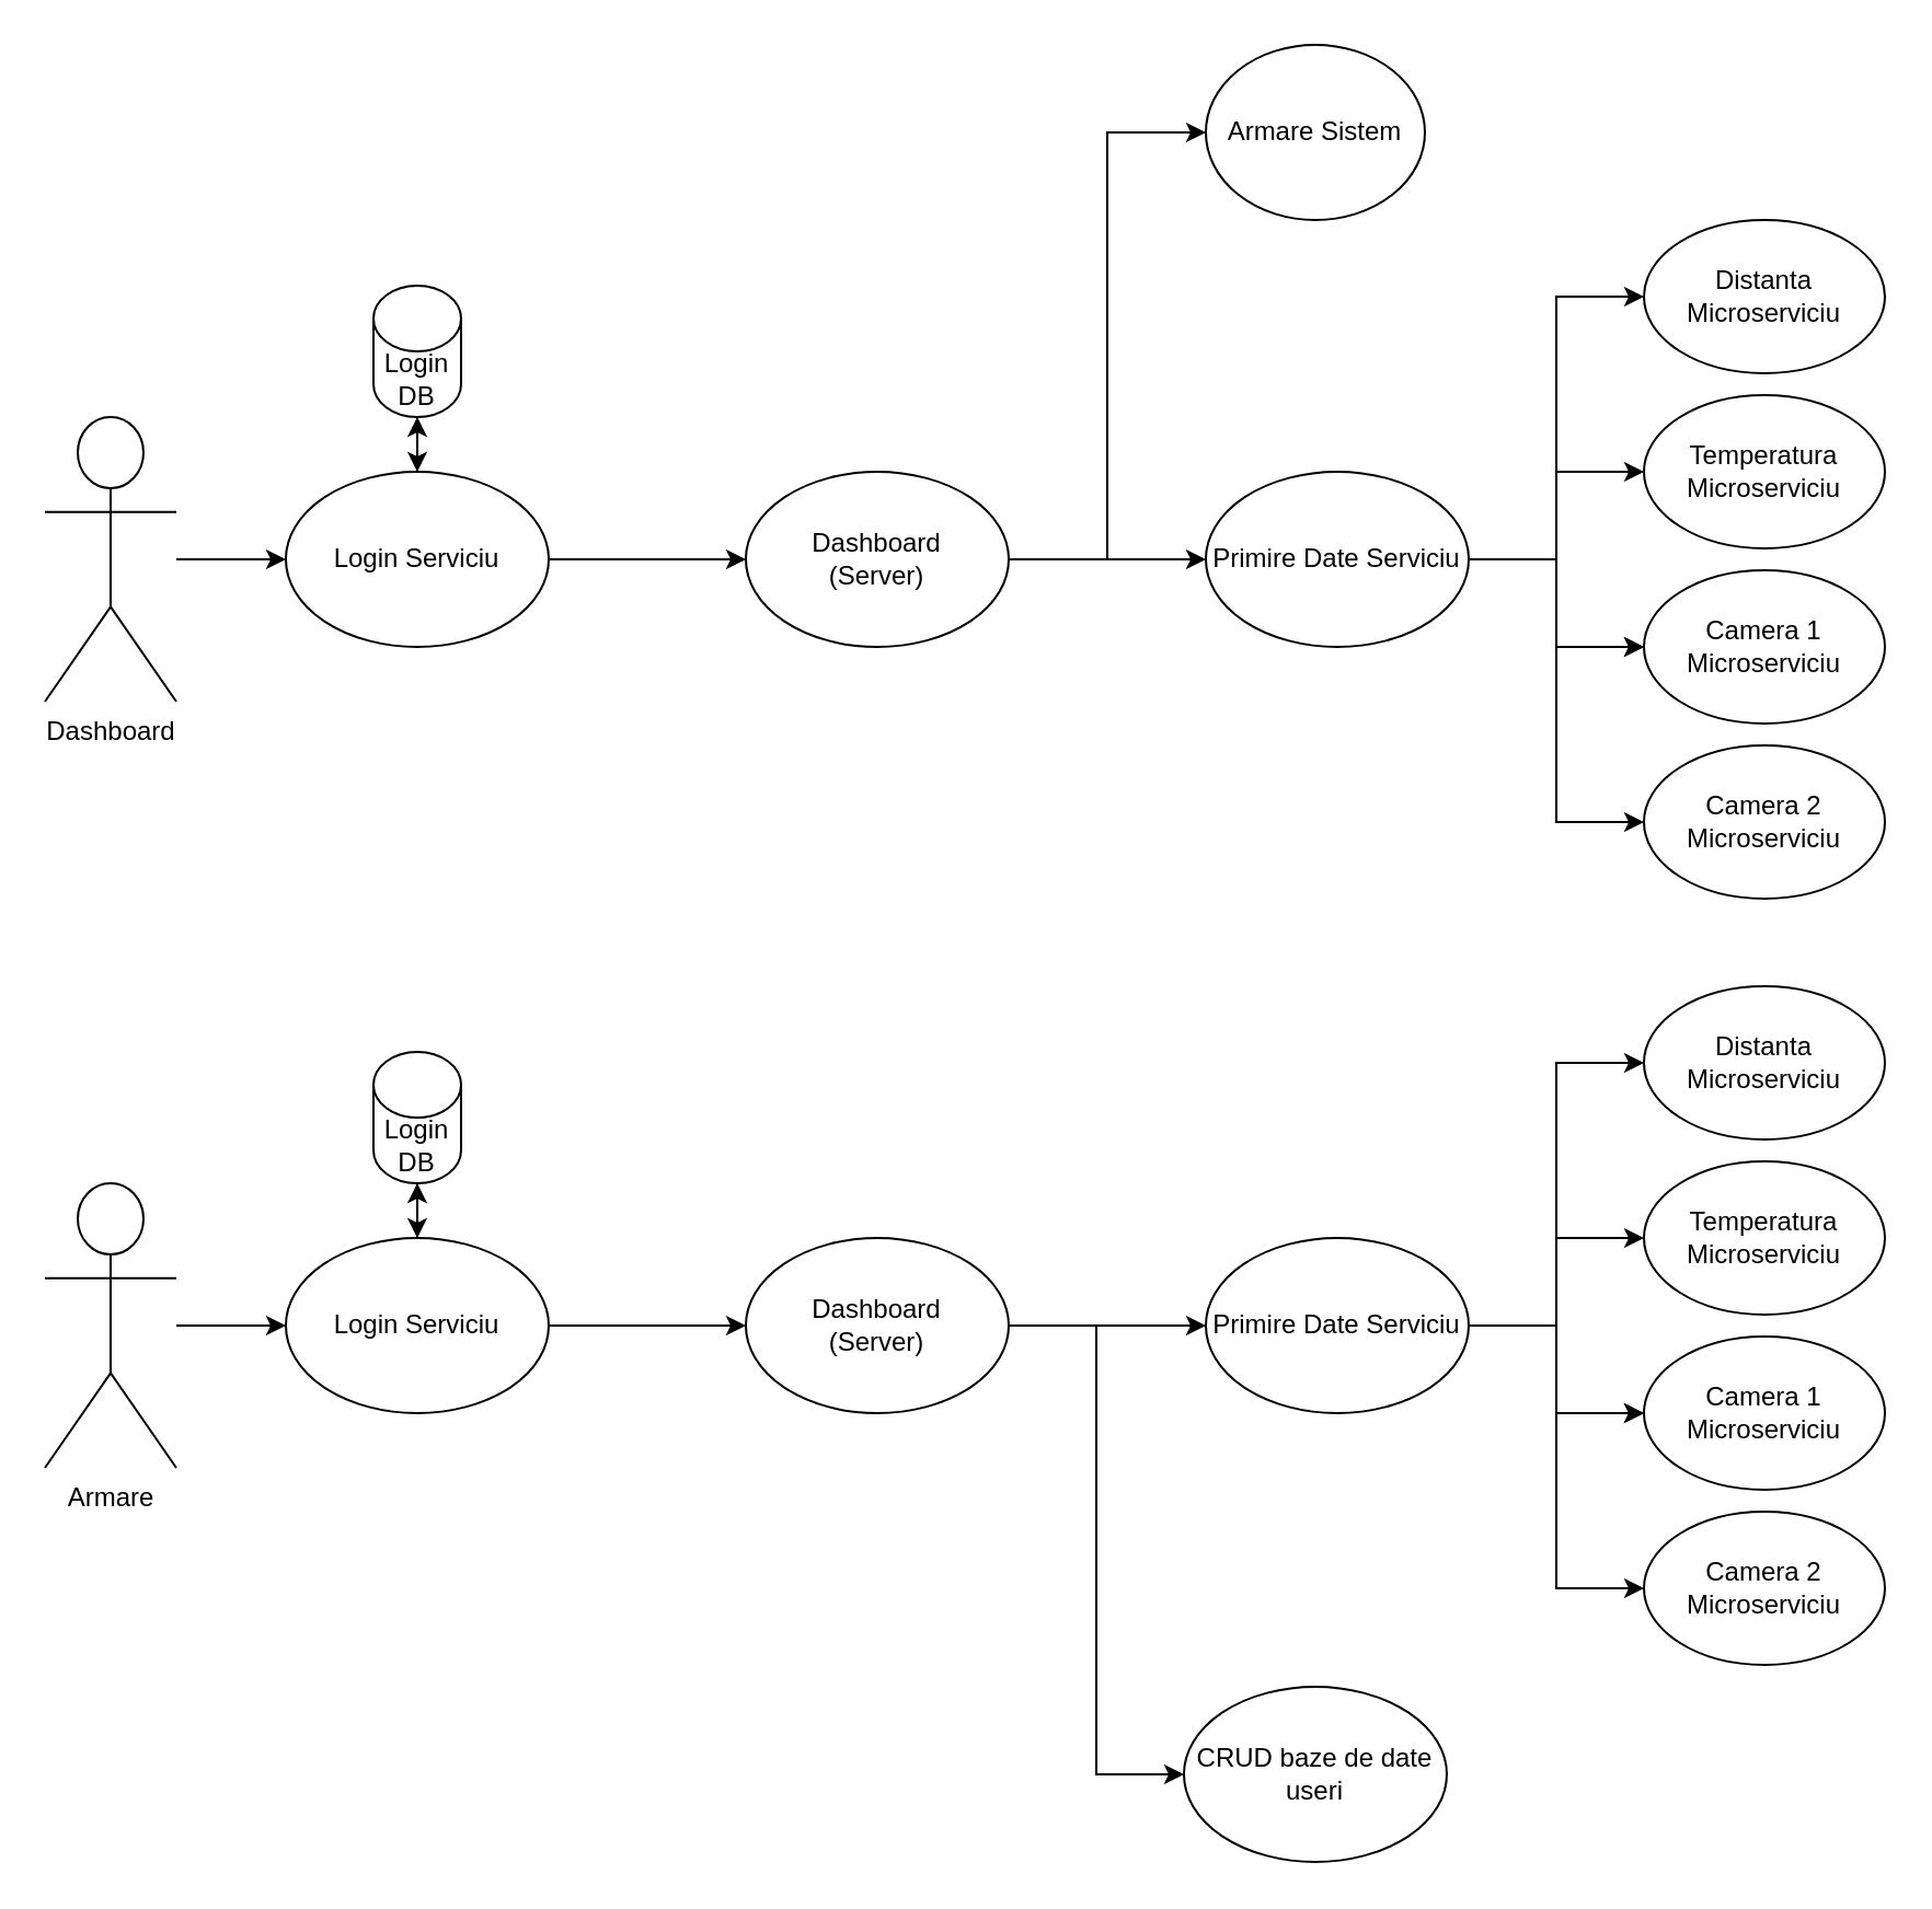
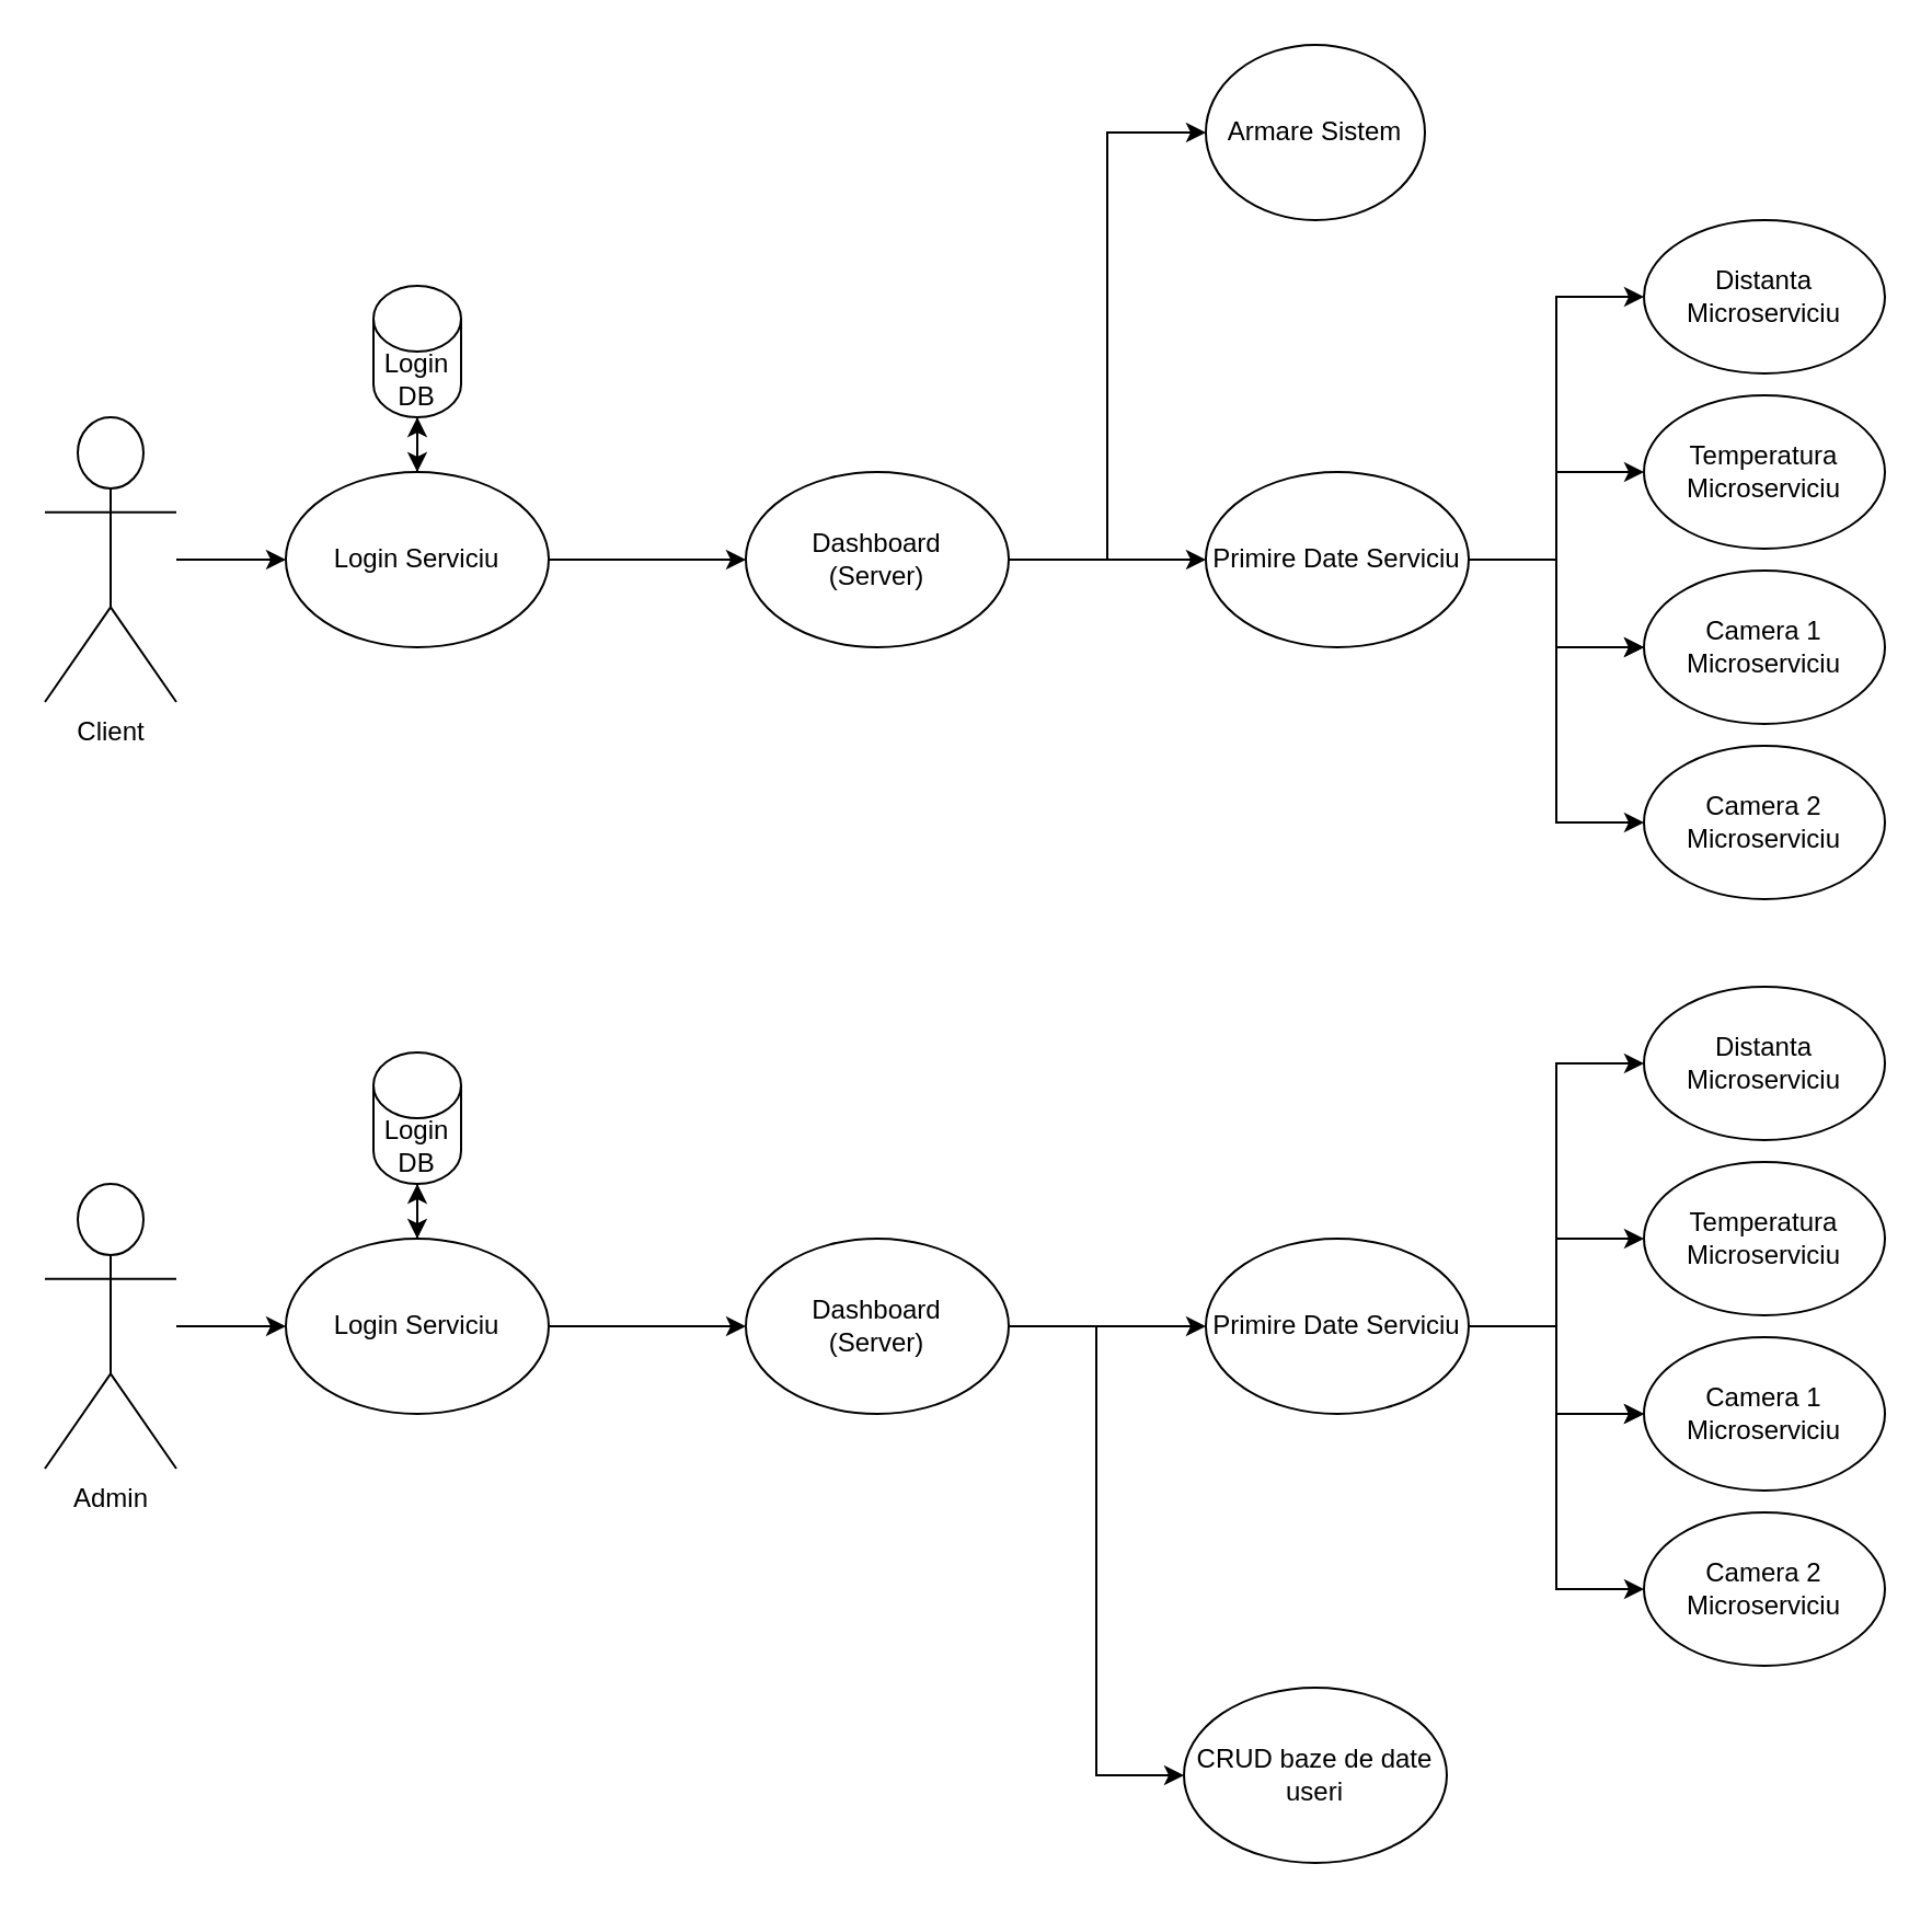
  <mxCell id="0" />
  <mxCell id="1" parent="0" />
  <mxCell id="2" style="edgeStyle=orthogonalEdgeStyle;rounded=0;orthogonalLoop=1;jettySize=auto;html=1;entryX=0;entryY=0.5;entryDx=0;entryDy=0;" edge="1" parent="1" source="3" target="6"><mxGeometry relative="1" as="geometry" /></mxCell>
- <mxCell id="3" value="Dashboard" style="shape=umlActor;verticalLabelPosition=bottom;verticalAlign=top;html=1;outlineConnect=0;" vertex="1" parent="1"><mxGeometry x="20" y="190" width="60" height="130" as="geometry" /></mxCell>
+ <mxCell id="3" value="Client" style="shape=umlActor;verticalLabelPosition=bottom;verticalAlign=top;html=1;outlineConnect=0;" vertex="1" parent="1"><mxGeometry x="20" y="190" width="60" height="130" as="geometry" /></mxCell>
  <mxCell id="4" style="edgeStyle=orthogonalEdgeStyle;rounded=0;orthogonalLoop=1;jettySize=auto;html=1;exitX=1;exitY=0.5;exitDx=0;exitDy=0;entryX=0;entryY=0.5;entryDx=0;entryDy=0;" edge="1" parent="1" source="6" target="21"><mxGeometry relative="1" as="geometry" /></mxCell>
  <mxCell id="5" style="edgeStyle=orthogonalEdgeStyle;rounded=0;orthogonalLoop=1;jettySize=auto;html=1;" edge="1" parent="1" source="6" target="8"><mxGeometry relative="1" as="geometry" /></mxCell>
  <mxCell id="6" value="Login Serviciu" style="ellipse;whiteSpace=wrap;html=1;" vertex="1" parent="1"><mxGeometry x="130" y="215" width="120" height="80" as="geometry" /></mxCell>
  <mxCell id="7" style="edgeStyle=orthogonalEdgeStyle;rounded=0;orthogonalLoop=1;jettySize=auto;html=1;" edge="1" parent="1" source="8" target="6"><mxGeometry relative="1" as="geometry" /></mxCell>
  <mxCell id="8" value="Login DB" style="shape=cylinder3;whiteSpace=wrap;html=1;boundedLbl=1;backgroundOutline=1;size=15;" vertex="1" parent="1"><mxGeometry x="170" y="130" width="40" height="60" as="geometry" /></mxCell>
  <mxCell id="9" value="" style="edgeStyle=orthogonalEdgeStyle;rounded=0;orthogonalLoop=1;jettySize=auto;html=1;" edge="1" parent="1" source="14" target="16"><mxGeometry relative="1" as="geometry"><Array as="points"><mxPoint x="710" y="255" /><mxPoint x="710" y="295" /></Array></mxGeometry></mxCell>
  <mxCell id="10" value="" style="edgeStyle=orthogonalEdgeStyle;rounded=0;orthogonalLoop=1;jettySize=auto;html=1;" edge="1" parent="1" source="14" target="16"><mxGeometry relative="1" as="geometry" /></mxCell>
  <mxCell id="11" style="edgeStyle=orthogonalEdgeStyle;rounded=0;orthogonalLoop=1;jettySize=auto;html=1;" edge="1" parent="1" source="14" target="15"><mxGeometry relative="1" as="geometry" /></mxCell>
  <mxCell id="12" style="edgeStyle=orthogonalEdgeStyle;rounded=0;orthogonalLoop=1;jettySize=auto;html=1;entryX=0;entryY=0.5;entryDx=0;entryDy=0;" edge="1" parent="1" source="14" target="17"><mxGeometry relative="1" as="geometry" /></mxCell>
  <mxCell id="13" style="edgeStyle=orthogonalEdgeStyle;rounded=0;orthogonalLoop=1;jettySize=auto;html=1;entryX=0;entryY=0.5;entryDx=0;entryDy=0;" edge="1" parent="1" source="14" target="18"><mxGeometry relative="1" as="geometry" /></mxCell>
  <mxCell id="14" value="Primire Date Serviciu" style="ellipse;whiteSpace=wrap;html=1;" vertex="1" parent="1"><mxGeometry x="550" y="215" width="120" height="80" as="geometry" /></mxCell>
  <mxCell id="15" value="Temperatura&lt;div&gt;Microserviciu&lt;/div&gt;" style="ellipse;whiteSpace=wrap;html=1;" vertex="1" parent="1"><mxGeometry x="750" y="180" width="110" height="70" as="geometry" /></mxCell>
  <mxCell id="16" value="Camera 1&lt;br&gt;&lt;div&gt;Microserviciu&lt;/div&gt;" style="ellipse;whiteSpace=wrap;html=1;" vertex="1" parent="1"><mxGeometry x="750" y="260" width="110" height="70" as="geometry" /></mxCell>
  <mxCell id="17" value="Distanta&lt;br&gt;&lt;div&gt;Microserviciu&lt;/div&gt;" style="ellipse;whiteSpace=wrap;html=1;" vertex="1" parent="1"><mxGeometry x="750" y="100" width="110" height="70" as="geometry" /></mxCell>
  <mxCell id="18" value="Camera 2&lt;br&gt;&lt;div&gt;Microserviciu&lt;/div&gt;" style="ellipse;whiteSpace=wrap;html=1;" vertex="1" parent="1"><mxGeometry x="750" y="340" width="110" height="70" as="geometry" /></mxCell>
  <mxCell id="19" style="edgeStyle=orthogonalEdgeStyle;rounded=0;orthogonalLoop=1;jettySize=auto;html=1;" edge="1" parent="1" source="21" target="14"><mxGeometry relative="1" as="geometry" /></mxCell>
  <mxCell id="20" style="edgeStyle=orthogonalEdgeStyle;rounded=0;orthogonalLoop=1;jettySize=auto;html=1;entryX=0;entryY=0.5;entryDx=0;entryDy=0;" edge="1" parent="1" source="21" target="43"><mxGeometry relative="1" as="geometry" /></mxCell>
  <mxCell id="21" value="Dashboard&lt;div&gt;(Server)&lt;/div&gt;" style="ellipse;whiteSpace=wrap;html=1;" vertex="1" parent="1"><mxGeometry x="340" y="215" width="120" height="80" as="geometry" /></mxCell>
  <mxCell id="22" style="edgeStyle=orthogonalEdgeStyle;rounded=0;orthogonalLoop=1;jettySize=auto;html=1;entryX=0;entryY=0.5;entryDx=0;entryDy=0;" edge="1" parent="1" source="23" target="26"><mxGeometry relative="1" as="geometry" /></mxCell>
- <mxCell id="23" value="Armare" style="shape=umlActor;verticalLabelPosition=bottom;verticalAlign=top;html=1;outlineConnect=0;" vertex="1" parent="1"><mxGeometry x="20" y="540" width="60" height="130" as="geometry" /></mxCell>
+ <mxCell id="23" value="Admin" style="shape=umlActor;verticalLabelPosition=bottom;verticalAlign=top;html=1;outlineConnect=0;" vertex="1" parent="1"><mxGeometry x="20" y="540" width="60" height="130" as="geometry" /></mxCell>
  <mxCell id="24" style="edgeStyle=orthogonalEdgeStyle;rounded=0;orthogonalLoop=1;jettySize=auto;html=1;exitX=1;exitY=0.5;exitDx=0;exitDy=0;entryX=0;entryY=0.5;entryDx=0;entryDy=0;" edge="1" parent="1" source="26" target="41"><mxGeometry relative="1" as="geometry" /></mxCell>
  <mxCell id="25" style="edgeStyle=orthogonalEdgeStyle;rounded=0;orthogonalLoop=1;jettySize=auto;html=1;" edge="1" parent="1" source="26" target="28"><mxGeometry relative="1" as="geometry" /></mxCell>
  <mxCell id="26" value="Login Serviciu" style="ellipse;whiteSpace=wrap;html=1;" vertex="1" parent="1"><mxGeometry x="130" y="565" width="120" height="80" as="geometry" /></mxCell>
  <mxCell id="27" style="edgeStyle=orthogonalEdgeStyle;rounded=0;orthogonalLoop=1;jettySize=auto;html=1;" edge="1" parent="1" source="28" target="26"><mxGeometry relative="1" as="geometry" /></mxCell>
  <mxCell id="28" value="Login DB" style="shape=cylinder3;whiteSpace=wrap;html=1;boundedLbl=1;backgroundOutline=1;size=15;" vertex="1" parent="1"><mxGeometry x="170" y="480" width="40" height="60" as="geometry" /></mxCell>
  <mxCell id="29" value="" style="edgeStyle=orthogonalEdgeStyle;rounded=0;orthogonalLoop=1;jettySize=auto;html=1;" edge="1" parent="1" source="34" target="36"><mxGeometry relative="1" as="geometry"><Array as="points"><mxPoint x="710" y="605" /><mxPoint x="710" y="645" /></Array></mxGeometry></mxCell>
  <mxCell id="30" value="" style="edgeStyle=orthogonalEdgeStyle;rounded=0;orthogonalLoop=1;jettySize=auto;html=1;" edge="1" parent="1" source="34" target="36"><mxGeometry relative="1" as="geometry" /></mxCell>
  <mxCell id="31" style="edgeStyle=orthogonalEdgeStyle;rounded=0;orthogonalLoop=1;jettySize=auto;html=1;" edge="1" parent="1" source="34" target="35"><mxGeometry relative="1" as="geometry" /></mxCell>
  <mxCell id="32" style="edgeStyle=orthogonalEdgeStyle;rounded=0;orthogonalLoop=1;jettySize=auto;html=1;entryX=0;entryY=0.5;entryDx=0;entryDy=0;" edge="1" parent="1" source="34" target="37"><mxGeometry relative="1" as="geometry" /></mxCell>
  <mxCell id="33" style="edgeStyle=orthogonalEdgeStyle;rounded=0;orthogonalLoop=1;jettySize=auto;html=1;entryX=0;entryY=0.5;entryDx=0;entryDy=0;" edge="1" parent="1" source="34" target="38"><mxGeometry relative="1" as="geometry" /></mxCell>
  <mxCell id="34" value="Primire Date Serviciu" style="ellipse;whiteSpace=wrap;html=1;" vertex="1" parent="1"><mxGeometry x="550" y="565" width="120" height="80" as="geometry" /></mxCell>
  <mxCell id="35" value="Temperatura&lt;div&gt;Microserviciu&lt;/div&gt;" style="ellipse;whiteSpace=wrap;html=1;" vertex="1" parent="1"><mxGeometry x="750" y="530" width="110" height="70" as="geometry" /></mxCell>
  <mxCell id="36" value="Camera 1&lt;br&gt;&lt;div&gt;Microserviciu&lt;/div&gt;" style="ellipse;whiteSpace=wrap;html=1;" vertex="1" parent="1"><mxGeometry x="750" y="610" width="110" height="70" as="geometry" /></mxCell>
  <mxCell id="37" value="Distanta&lt;br&gt;&lt;div&gt;Microserviciu&lt;/div&gt;" style="ellipse;whiteSpace=wrap;html=1;" vertex="1" parent="1"><mxGeometry x="750" y="450" width="110" height="70" as="geometry" /></mxCell>
  <mxCell id="38" value="Camera 2&lt;br&gt;&lt;div&gt;Microserviciu&lt;/div&gt;" style="ellipse;whiteSpace=wrap;html=1;" vertex="1" parent="1"><mxGeometry x="750" y="690" width="110" height="70" as="geometry" /></mxCell>
  <mxCell id="39" style="edgeStyle=orthogonalEdgeStyle;rounded=0;orthogonalLoop=1;jettySize=auto;html=1;" edge="1" parent="1" source="41" target="34"><mxGeometry relative="1" as="geometry" /></mxCell>
  <mxCell id="40" style="edgeStyle=orthogonalEdgeStyle;rounded=0;orthogonalLoop=1;jettySize=auto;html=1;entryX=0;entryY=0.5;entryDx=0;entryDy=0;" edge="1" parent="1" source="41" target="42"><mxGeometry relative="1" as="geometry" /></mxCell>
  <mxCell id="41" value="Dashboard&lt;div&gt;(Server)&lt;/div&gt;" style="ellipse;whiteSpace=wrap;html=1;" vertex="1" parent="1"><mxGeometry x="340" y="565" width="120" height="80" as="geometry" /></mxCell>
  <mxCell id="42" value="CRUD baze de date useri" style="ellipse;whiteSpace=wrap;html=1;" vertex="1" parent="1"><mxGeometry x="540" y="770" width="120" height="80" as="geometry" /></mxCell>
  <mxCell id="43" value="Armare Sistem" style="ellipse;whiteSpace=wrap;html=1;" vertex="1" parent="1"><mxGeometry x="550" y="20" width="100" height="80" as="geometry" /></mxCell>
